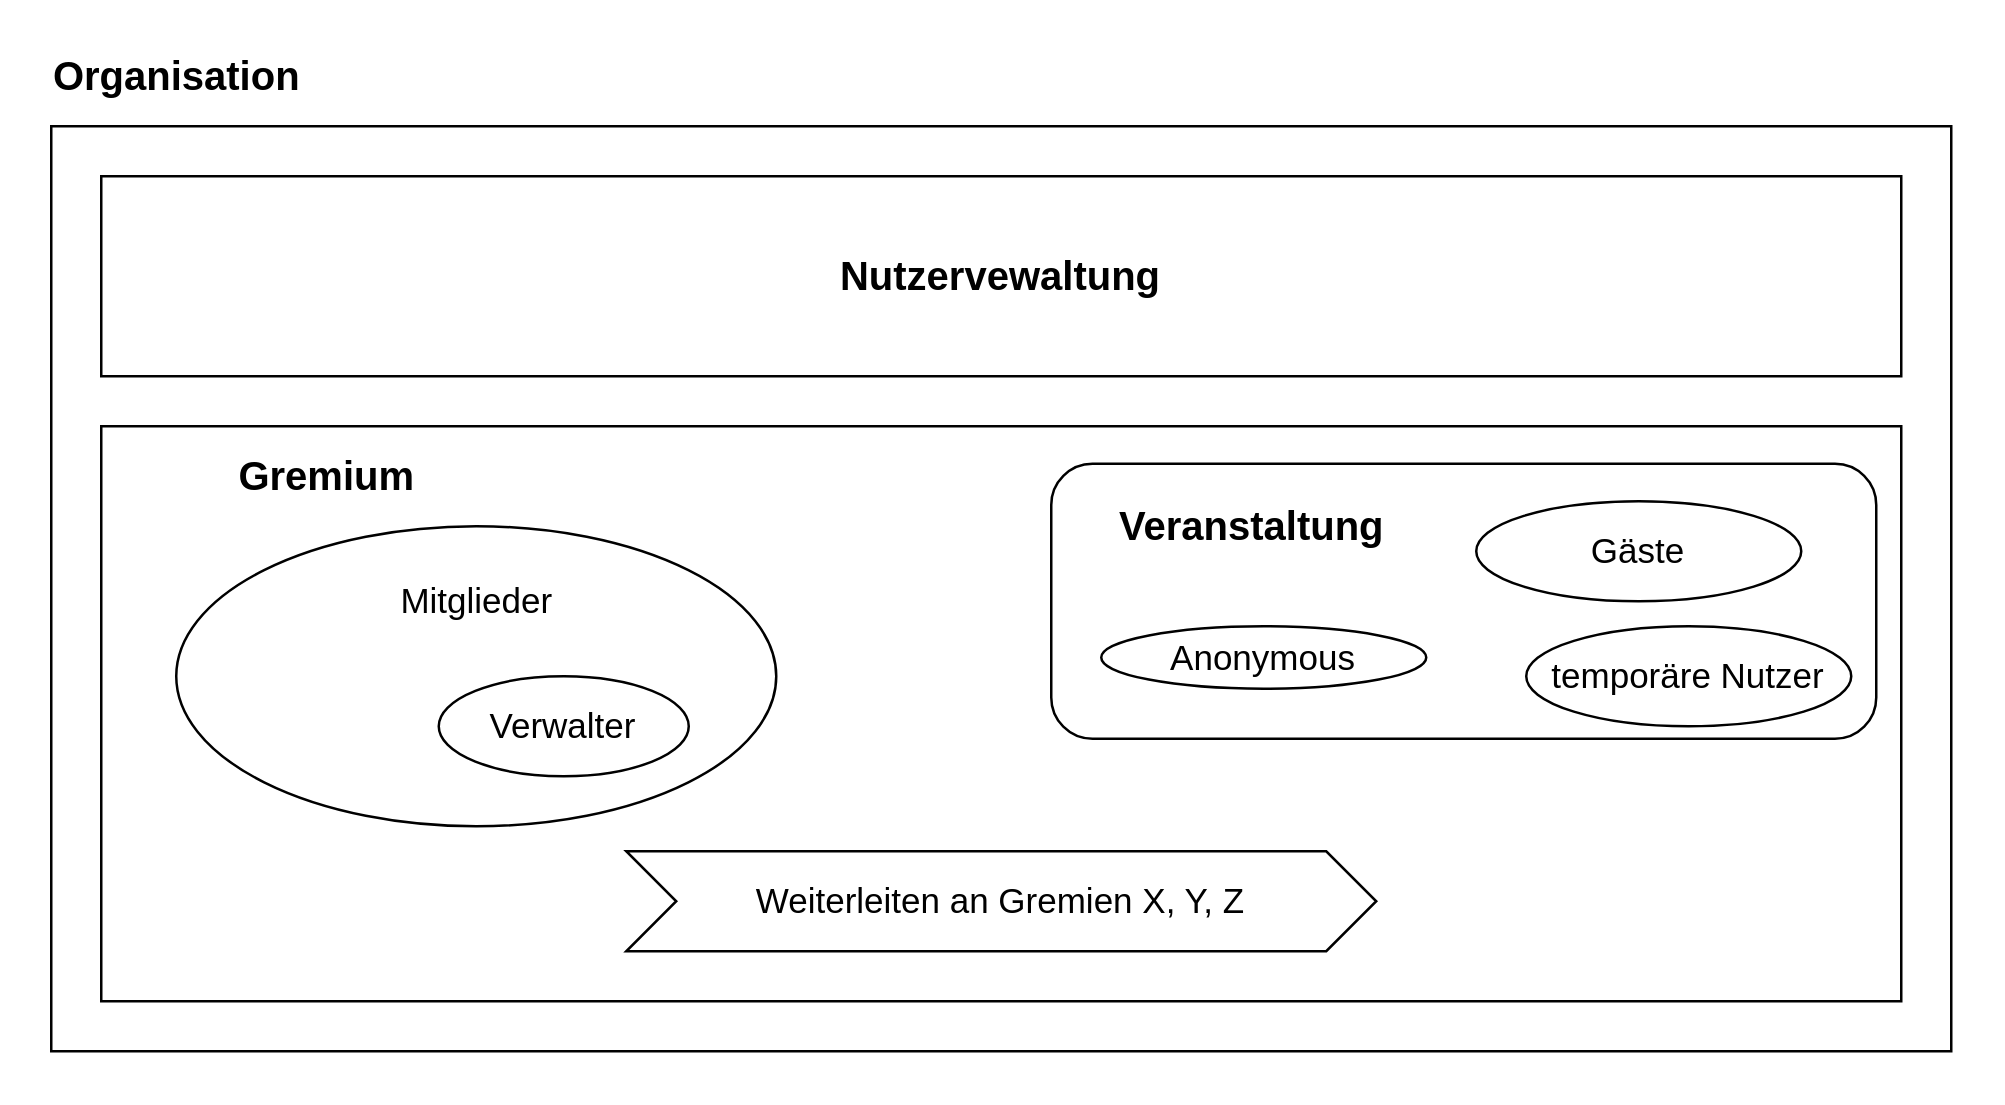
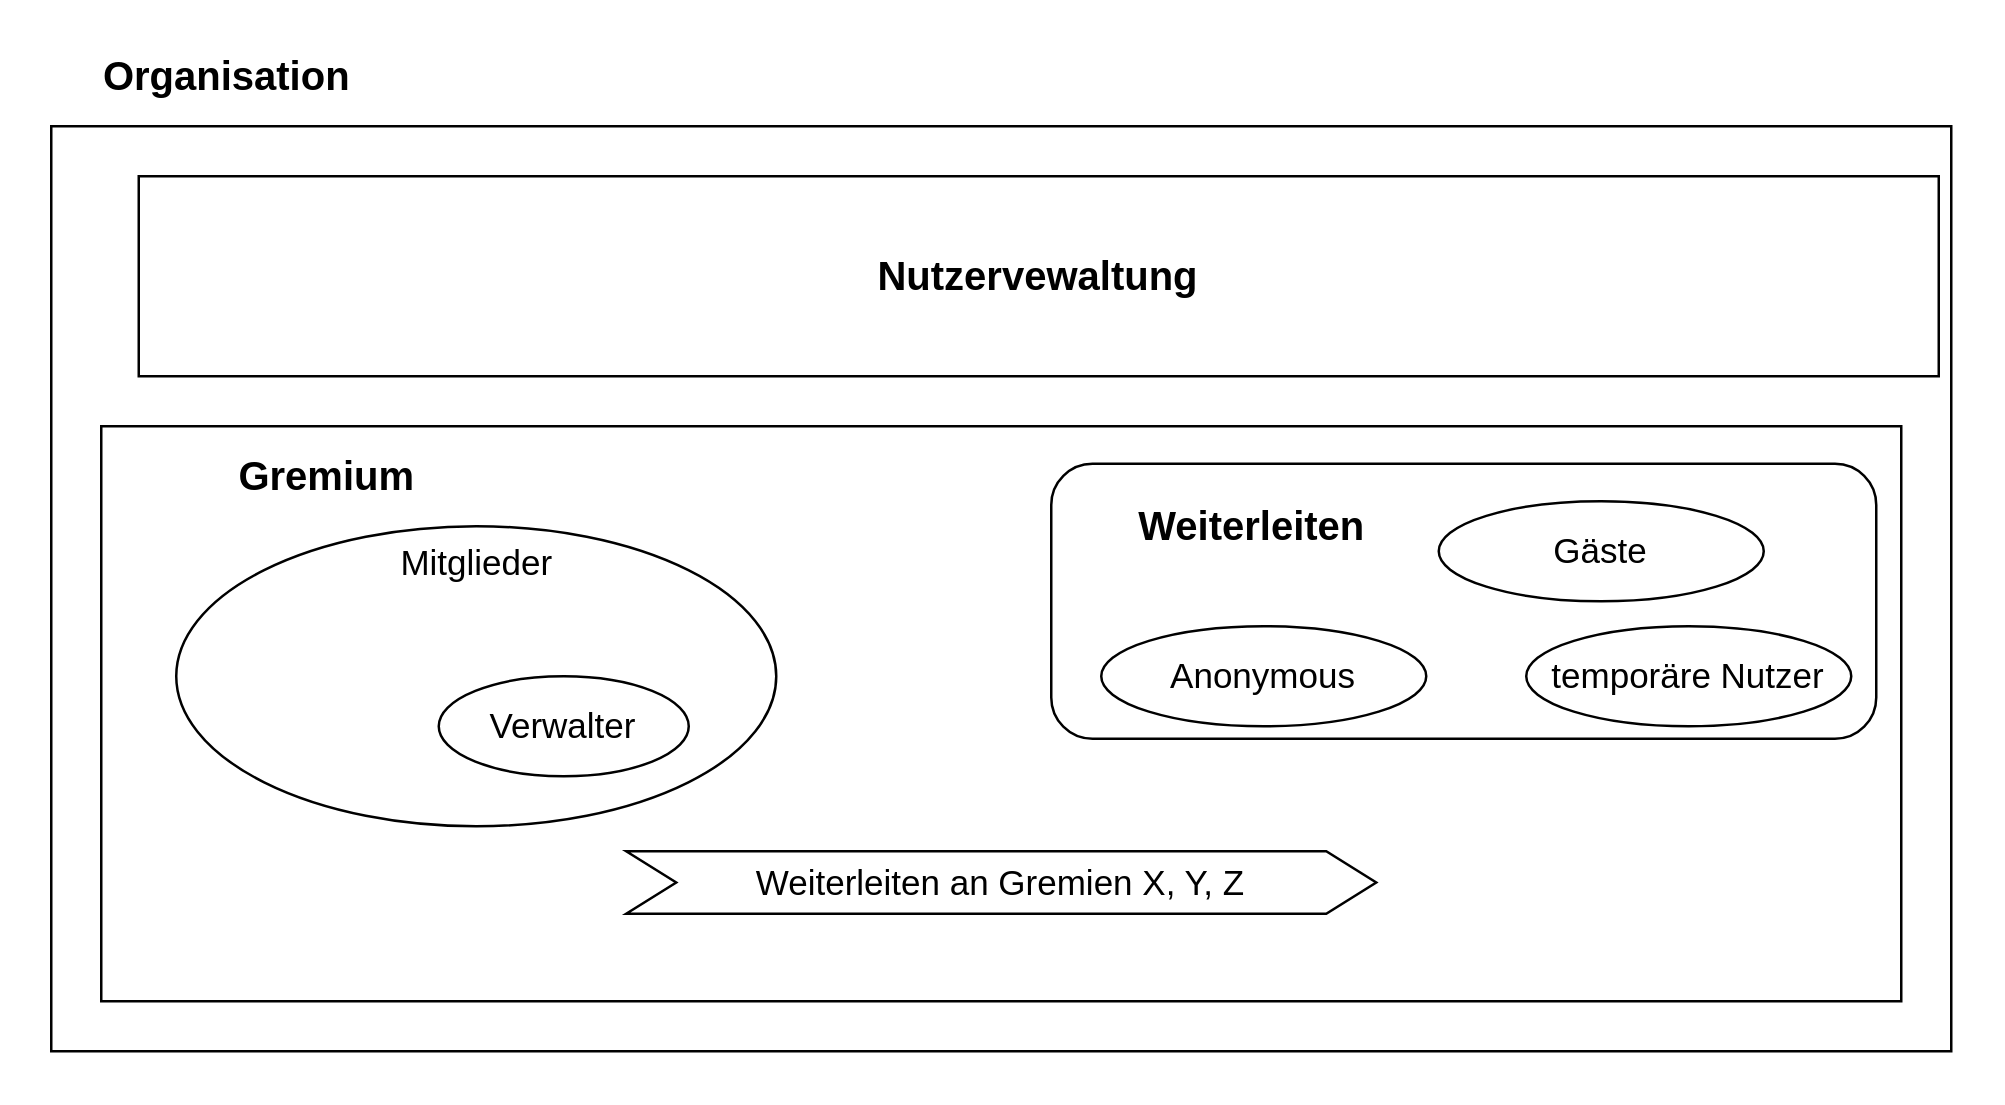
  <mxCell id="0" />
  <mxCell id="1" parent="0" />
  <mxCell id="2" value="" style="rounded=0;whiteSpace=wrap;html=1;" parent="1" vertex="1"><mxGeometry x="20" y="50" width="760" height="370" as="geometry" /></mxCell>
- <mxCell id="3" value="&lt;b&gt;&lt;font style=&quot;font-size: 16px&quot;&gt;Organisation&lt;/font&gt;&lt;/b&gt;" style="text;html=1;align=center;verticalAlign=middle;resizable=0;points=[];;autosize=1;" parent="1" vertex="1"><mxGeometry x="15" y="20" width="110" height="20" as="geometry" /></mxCell>
- <mxCell id="4" value="&lt;font style=&quot;font-size: 16px&quot;&gt;&lt;b&gt;Nutzervewaltung&lt;/b&gt;&lt;/font&gt;" style="rounded=0;whiteSpace=wrap;html=1;" parent="1" vertex="1"><mxGeometry x="40" y="70" width="720" height="80" as="geometry" /></mxCell>
+ <mxCell id="3" value="&lt;b&gt;&lt;font style=&quot;font-size: 16px&quot;&gt;Organisation&lt;/font&gt;&lt;/b&gt;" style="text;html=1;align=center;verticalAlign=middle;resizable=0;points=[];;autosize=1;" parent="1" vertex="1"><mxGeometry x="35" y="20" width="110" height="20" as="geometry" /></mxCell>
+ <mxCell id="4" value="&lt;font style=&quot;font-size: 16px&quot;&gt;&lt;b&gt;Nutzervewaltung&lt;/b&gt;&lt;/font&gt;" style="rounded=0;whiteSpace=wrap;html=1;" parent="1" vertex="1"><mxGeometry x="55" y="70" width="720" height="80" as="geometry" /></mxCell>
  <mxCell id="5" value="" style="rounded=0;whiteSpace=wrap;html=1;" parent="1" vertex="1"><mxGeometry x="40" y="170" width="720" height="230" as="geometry" /></mxCell>
  <mxCell id="6" value="&lt;b&gt;&lt;font style=&quot;font-size: 16px&quot;&gt;Gremium&lt;/font&gt;&lt;/b&gt;" style="text;html=1;align=center;verticalAlign=middle;resizable=0;points=[];;autosize=1;" parent="1" vertex="1"><mxGeometry x="85" y="180" width="90" height="20" as="geometry" /></mxCell>
  <mxCell id="7" value="" style="rounded=1;whiteSpace=wrap;html=1;" parent="1" vertex="1"><mxGeometry x="420" y="185" width="330" height="110" as="geometry" /></mxCell>
  <mxCell id="8" value="" style="ellipse;whiteSpace=wrap;html=1;fontSize=14;" parent="1" vertex="1"><mxGeometry x="70" y="210" width="240" height="120" as="geometry" /></mxCell>
  <mxCell id="9" value="Verwalter" style="ellipse;whiteSpace=wrap;html=1;fontSize=14;" parent="1" vertex="1"><mxGeometry x="175" y="270" width="100" height="40" as="geometry" /></mxCell>
- <mxCell id="10" value="Mitglieder" style="text;html=1;align=center;verticalAlign=middle;resizable=0;points=[];;autosize=1;fontSize=14;" parent="1" vertex="1"><mxGeometry x="150" y="230" width="80" height="20" as="geometry" /></mxCell>
- <mxCell id="11" value="Weiterleiten an Gremien X, Y, Z" style="shape=step;perimeter=stepPerimeter;whiteSpace=wrap;html=1;fixedSize=1;fontSize=14;" parent="1" vertex="1"><mxGeometry x="250" y="340" width="300" height="40" as="geometry" /></mxCell>
- <mxCell id="12" value="&lt;b&gt;&lt;font style=&quot;font-size: 16px&quot;&gt;Veranstaltung&lt;/font&gt;&lt;/b&gt;" style="text;html=1;align=center;verticalAlign=middle;resizable=0;points=[];;autosize=1;" parent="1" vertex="1"><mxGeometry x="440" y="200" width="120" height="20" as="geometry" /></mxCell>
- <mxCell id="13" value="Gäste" style="ellipse;whiteSpace=wrap;html=1;fontSize=14;" parent="1" vertex="1"><mxGeometry x="590" y="200" width="130" height="40" as="geometry" /></mxCell>
+ <mxCell id="10" value="Mitglieder" style="text;html=1;align=center;verticalAlign=middle;resizable=0;points=[];;autosize=1;fontSize=14;" parent="1" vertex="1"><mxGeometry x="150" y="215" width="80" height="20" as="geometry" /></mxCell>
+ <mxCell id="11" value="Weiterleiten an Gremien X, Y, Z" style="shape=step;perimeter=stepPerimeter;whiteSpace=wrap;html=1;fixedSize=1;fontSize=14;" parent="1" vertex="1"><mxGeometry x="250" y="340" width="300" height="25" as="geometry" /></mxCell>
+ <mxCell id="12" value="&lt;b&gt;&lt;font style=&quot;font-size: 16px&quot;&gt;Weiterleiten&lt;/font&gt;&lt;/b&gt;" style="text;html=1;align=center;verticalAlign=middle;resizable=0;points=[];;autosize=1;" parent="1" vertex="1"><mxGeometry x="440" y="200" width="120" height="20" as="geometry" /></mxCell>
+ <mxCell id="13" value="Gäste" style="ellipse;whiteSpace=wrap;html=1;fontSize=14;" parent="1" vertex="1"><mxGeometry x="575" y="200" width="130" height="40" as="geometry" /></mxCell>
  <mxCell id="14" value="temporäre Nutzer" style="ellipse;whiteSpace=wrap;html=1;fontSize=14;" parent="1" vertex="1"><mxGeometry x="610" y="250" width="130" height="40" as="geometry" /></mxCell>
- <mxCell id="15" value="Anonymous" style="ellipse;whiteSpace=wrap;html=1;fontSize=14;" vertex="1" parent="1"><mxGeometry x="440" y="250" width="130" height="25" as="geometry" /></mxCell>
+ <mxCell id="15" value="Anonymous" style="ellipse;whiteSpace=wrap;html=1;fontSize=14;" vertex="1" parent="1"><mxGeometry x="440" y="250" width="130" height="40" as="geometry" /></mxCell>
